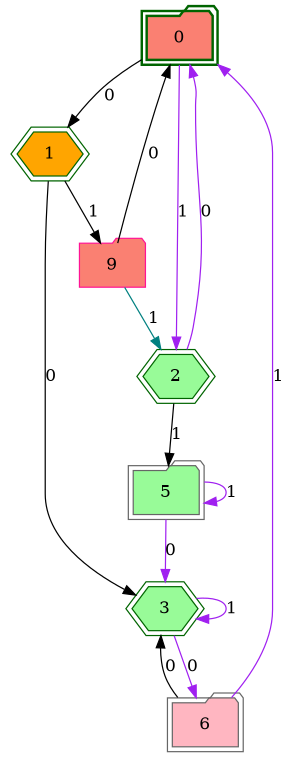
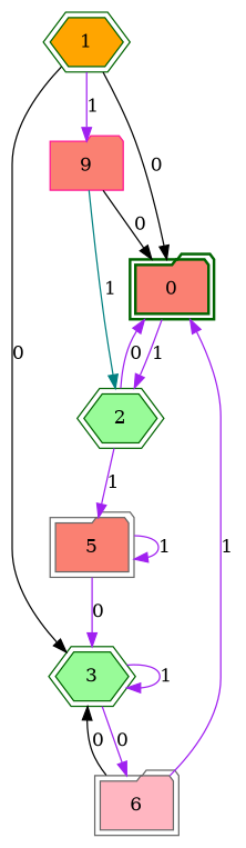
  digraph {
    node [color=darkgreen fillcolor=salmon peripheries=2 shape=folder style=filled]
    edge [color=purple]
    0 [style="bold,filled"]
    1 [fillcolor=orange shape=hexagon]
    2 [fillcolor=palegreen shape=hexagon]
    3 [fillcolor=palegreen shape=hexagon]
    n5 [color=deeppink label=9 peripheries=""]
-   5 [color=gray40 fillcolor=palegreen]
+   5 [color=gray40]
    6 [color=gray40 fillcolor=lightpink]
-   0 -> 1 [color=black label=0]
+   1 -> 0 [color=black label=0]
    0 -> 2 [label=1]
    1 -> 3 [color=black label=0]
-   1 -> n5 [color=black label=1]
+   1 -> n5 [label=1]
    2 -> 0 [label=0]
-   2 -> 5 [color=black label=1]
+   2 -> 5 [label=1]
    3 -> 3 [label=1]
    3 -> 6 [label=0]
    n5 -> 0 [color=black label=0]
    n5 -> 2 [color=teal label=1]
    5 -> 3 [label=0]
    5 -> 5 [label=1]
    6 -> 0 [label=1]
    6 -> 3 [color=black label=0]
  }
